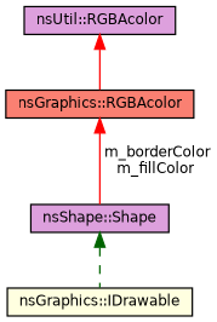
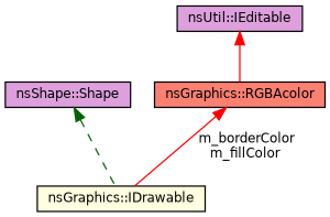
  digraph {
    node [color=black fillcolor=plum fontname=Helvetica fontsize=10 shape=record style=filled]
    edge [color=red dir=back fontname=Helvetica fontsize=10 labelfontname=Helvetica labelfontsize=10 style=solid]
    n1 [fontcolor=black height=0.2 label="nsShape::Shape" width=0.4]
    n2 [fillcolor=lightyellow height=0.2 label="nsGraphics::IDrawable" width=0.4]
    n3 [fillcolor=salmon height=0.2 label="nsGraphics::RGBAcolor" width=0.4]
-   n4 [height=0.2 label="nsUtil::RGBAcolor" width=0.4]
+   n4 [height=0.2 label="nsUtil::IEditable" width=0.4]
    n1 -> n2 [color=darkgreen style=dashed]
-   n3 -> n1 [label=" m_borderColor\nm_fillColor"]
+   n3 -> n2 [label=" m_borderColor\nm_fillColor"]
    n4 -> n3
  }
